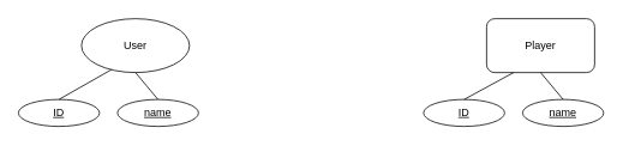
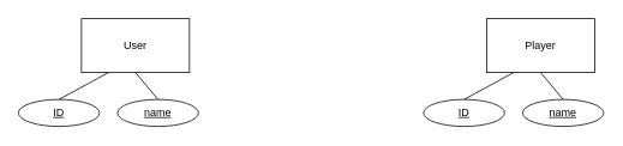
  <mxCell id="0" />
  <mxCell id="1" parent="0" />
  <mxCell id="2" value="" style="group" vertex="1" connectable="0" parent="1"><mxGeometry x="470" y="20" width="200" height="120" as="geometry" /></mxCell>
- <mxCell id="3" value="Player" style="whiteSpace=wrap;html=1;rounded=1;" vertex="1" parent="2"><mxGeometry x="70" width="120" height="60" as="geometry" /></mxCell>
+ <mxCell id="3" value="Player" style="rounded=0;whiteSpace=wrap;html=1;" vertex="1" parent="2"><mxGeometry x="70" width="120" height="60" as="geometry" /></mxCell>
  <mxCell id="4" value="" style="group" vertex="1" connectable="0" parent="2"><mxGeometry y="90" width="90" height="30" as="geometry" /></mxCell>
  <mxCell id="5" value="ID" style="ellipse;whiteSpace=wrap;html=1;fontStyle=4" vertex="1" parent="4"><mxGeometry width="90" height="30" as="geometry" /></mxCell>
  <mxCell id="6" value="" style="group" vertex="1" connectable="0" parent="2"><mxGeometry x="110" y="90" width="90" height="30" as="geometry" /></mxCell>
  <mxCell id="7" value="name" style="ellipse;whiteSpace=wrap;html=1;fontStyle=4" vertex="1" parent="6"><mxGeometry width="90" height="30" as="geometry" /></mxCell>
  <mxCell id="8" value="" style="endArrow=none;html=1;exitX=0.5;exitY=0;exitDx=0;exitDy=0;entryX=0.5;entryY=1;entryDx=0;entryDy=0;" edge="1" parent="2" source="7" target="3"><mxGeometry width="50" height="50" relative="1" as="geometry"><mxPoint x="450" y="200" as="sourcePoint" /><mxPoint x="500" y="150" as="targetPoint" /></mxGeometry></mxCell>
  <mxCell id="9" value="" style="endArrow=none;html=1;exitX=0.5;exitY=0;exitDx=0;exitDy=0;entryX=0.25;entryY=1;entryDx=0;entryDy=0;" edge="1" parent="2" source="5" target="3"><mxGeometry width="50" height="50" relative="1" as="geometry"><mxPoint x="830" y="430" as="sourcePoint" /><mxPoint x="880" y="380" as="targetPoint" /></mxGeometry></mxCell>
  <mxCell id="10" value="" style="group" vertex="1" connectable="0" parent="1"><mxGeometry x="20" y="20" width="200" height="120" as="geometry" /></mxCell>
- <mxCell id="11" value="User" style="ellipse;whiteSpace=wrap;html=1;" vertex="1" parent="10"><mxGeometry x="70" width="120" height="60" as="geometry" /></mxCell>
+ <mxCell id="11" value="User" style="rounded=0;whiteSpace=wrap;html=1;" vertex="1" parent="10"><mxGeometry x="70" width="120" height="60" as="geometry" /></mxCell>
  <mxCell id="12" value="" style="group" vertex="1" connectable="0" parent="10"><mxGeometry y="90" width="90" height="30" as="geometry" /></mxCell>
  <mxCell id="13" value="ID" style="ellipse;whiteSpace=wrap;html=1;fontStyle=4" vertex="1" parent="12"><mxGeometry width="90" height="30" as="geometry" /></mxCell>
  <mxCell id="14" value="" style="group" vertex="1" connectable="0" parent="10"><mxGeometry x="110" y="90" width="90" height="30" as="geometry" /></mxCell>
  <mxCell id="15" value="name" style="ellipse;whiteSpace=wrap;html=1;fontStyle=4" vertex="1" parent="14"><mxGeometry width="90" height="30" as="geometry" /></mxCell>
  <mxCell id="16" value="" style="endArrow=none;html=1;exitX=0.5;exitY=0;exitDx=0;exitDy=0;entryX=0.5;entryY=1;entryDx=0;entryDy=0;" edge="1" parent="10" source="15" target="11"><mxGeometry width="50" height="50" relative="1" as="geometry"><mxPoint x="450" y="200" as="sourcePoint" /><mxPoint x="500" y="150" as="targetPoint" /></mxGeometry></mxCell>
  <mxCell id="17" value="" style="endArrow=none;html=1;exitX=0.5;exitY=0;exitDx=0;exitDy=0;entryX=0.25;entryY=1;entryDx=0;entryDy=0;" edge="1" parent="10" source="13" target="11"><mxGeometry width="50" height="50" relative="1" as="geometry"><mxPoint x="830" y="430" as="sourcePoint" /><mxPoint x="880" y="380" as="targetPoint" /></mxGeometry></mxCell>
